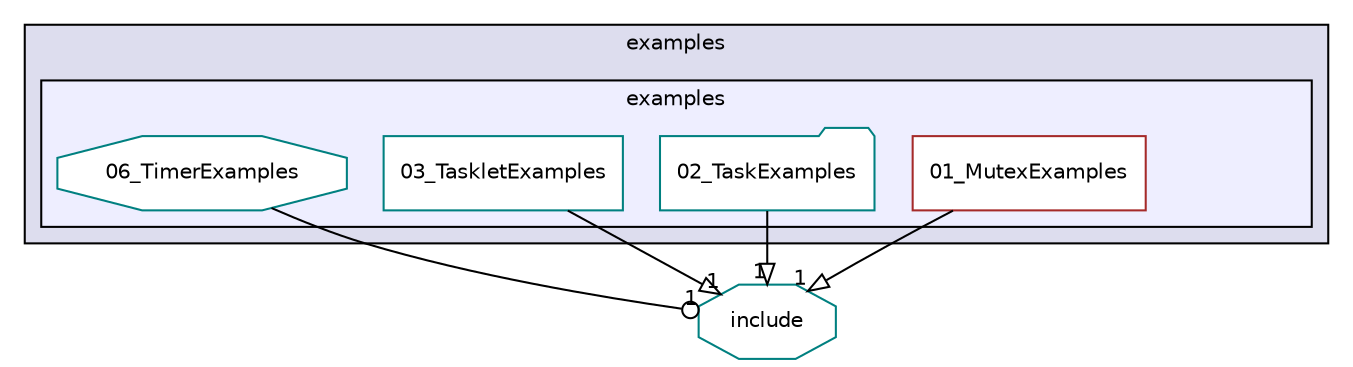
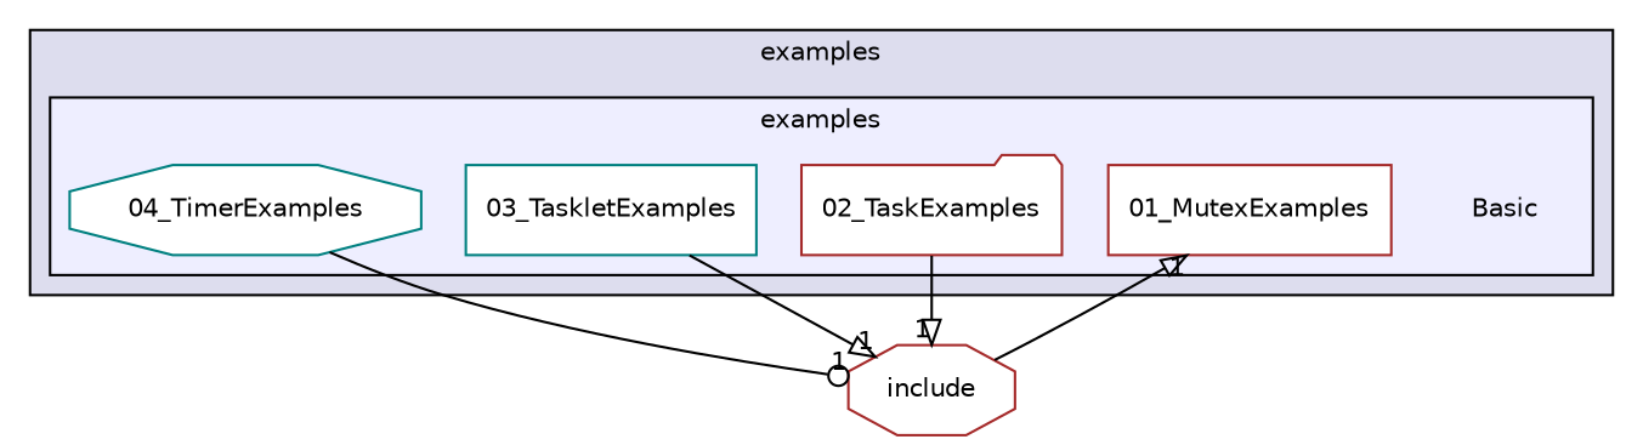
  digraph {
    compound=true
    node [color=brown fontname=Helvetica fontsize=10 shape=box fillcolor=white style=filled]
    edge [arrowhead=onormal headlabel=1 labeldistance=1.5 labelfontname=Helvetica labelfontsize=10]
+   n1 [color=black label=Basic shape=plaintext fillcolor="" style=""]
    n2 [label="01_MutexExamples"]
-   n3 [color=teal label="02_TaskExamples" shape=folder]
+   n3 [label="02_TaskExamples" shape=folder]
    n4 [color=teal label="03_TaskletExamples"]
-   n5 [color=teal label="06_TimerExamples" shape=octagon]
-   n6 [color=teal label=include shape=octagon]
+   n5 [color=teal label="04_TimerExamples" shape=octagon]
+   n6 [label=include shape=octagon]
    subgraph cluster_1 {
      bgcolor="#ddddee"
      fontname=Helvetica
      fontsize=10
      label=examples
      pencolor=black
      subgraph cluster_2 {
        bgcolor="#eeeeff"
        fontname=Helvetica
        fontsize=10
        label=examples
        pencolor=black
+       n1
        n2
        n3
        n4
        n5
      }
    }
-   n2 -> n6
+   n6 -> n2
    n3 -> n6
    n4 -> n6
    n5 -> n6 [arrowhead=odot]
  }
